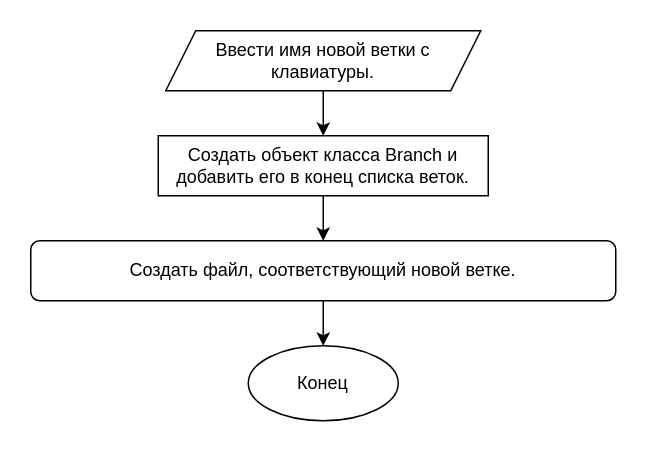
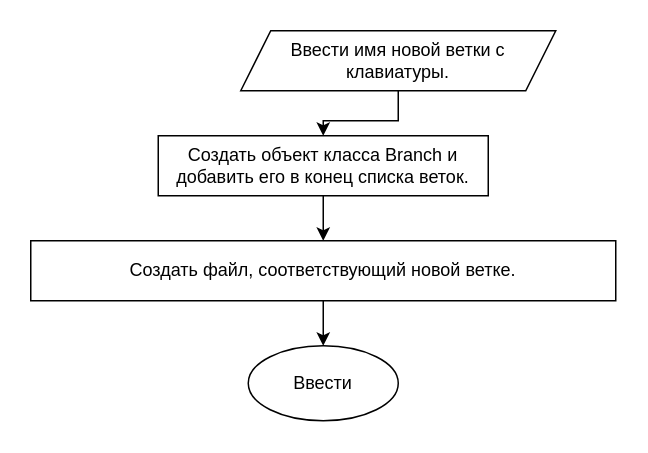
  <mxCell id="0" />
  <mxCell id="1" parent="0" />
- <mxCell id="2" value="Конец&lt;br&gt;" style="ellipse;whiteSpace=wrap;html=1;" parent="1" vertex="1"><mxGeometry x="165" y="230" width="100" height="50" as="geometry" /></mxCell>
+ <mxCell id="2" value="Ввести&lt;br&gt;" style="ellipse;whiteSpace=wrap;html=1;" parent="1" vertex="1"><mxGeometry x="165" y="230" width="100" height="50" as="geometry" /></mxCell>
  <mxCell id="3" style="edgeStyle=orthogonalEdgeStyle;rounded=0;orthogonalLoop=1;jettySize=auto;html=1;exitX=0.5;exitY=1;exitDx=0;exitDy=0;entryX=0.5;entryY=0;entryDx=0;entryDy=0;" parent="1" source="4" target="6" edge="1"><mxGeometry relative="1" as="geometry" /></mxCell>
- <mxCell id="4" value="Ввести имя новой ветки с клавиатуры." style="shape=parallelogram;perimeter=parallelogramPerimeter;whiteSpace=wrap;html=1;fixedSize=1;" parent="1" vertex="1"><mxGeometry x="110" y="20" width="210" height="40" as="geometry" /></mxCell>
+ <mxCell id="4" value="Ввести имя новой ветки с клавиатуры." style="shape=parallelogram;perimeter=parallelogramPerimeter;whiteSpace=wrap;html=1;fixedSize=1;" parent="1" vertex="1"><mxGeometry x="160" y="20" width="210" height="40" as="geometry" /></mxCell>
  <mxCell id="5" style="edgeStyle=orthogonalEdgeStyle;rounded=0;orthogonalLoop=1;jettySize=auto;html=1;exitX=0.5;exitY=1;exitDx=0;exitDy=0;entryX=0.5;entryY=0;entryDx=0;entryDy=0;" parent="1" source="6" target="8" edge="1"><mxGeometry relative="1" as="geometry" /></mxCell>
  <mxCell id="6" value="Создать объект класса Branch и добавить его в конец списка веток." style="rounded=0;whiteSpace=wrap;html=1;" parent="1" vertex="1"><mxGeometry x="105" y="90" width="220" height="40" as="geometry" /></mxCell>
  <mxCell id="7" style="edgeStyle=orthogonalEdgeStyle;rounded=0;orthogonalLoop=1;jettySize=auto;html=1;exitX=0.5;exitY=1;exitDx=0;exitDy=0;entryX=0.5;entryY=0;entryDx=0;entryDy=0;" parent="1" source="8" edge="1"><mxGeometry relative="1" as="geometry"><mxPoint x="215" y="230" as="targetPoint" /></mxGeometry></mxCell>
- <mxCell id="8" value="Создать файл, соответствующий новой ветке." style="whiteSpace=wrap;html=1;rounded=1;" parent="1" vertex="1"><mxGeometry x="20" y="160" width="390" height="40" as="geometry" /></mxCell>
+ <mxCell id="8" value="Создать файл, соответствующий новой ветке." style="rounded=0;whiteSpace=wrap;html=1;" parent="1" vertex="1"><mxGeometry x="20" y="160" width="390" height="40" as="geometry" /></mxCell>
